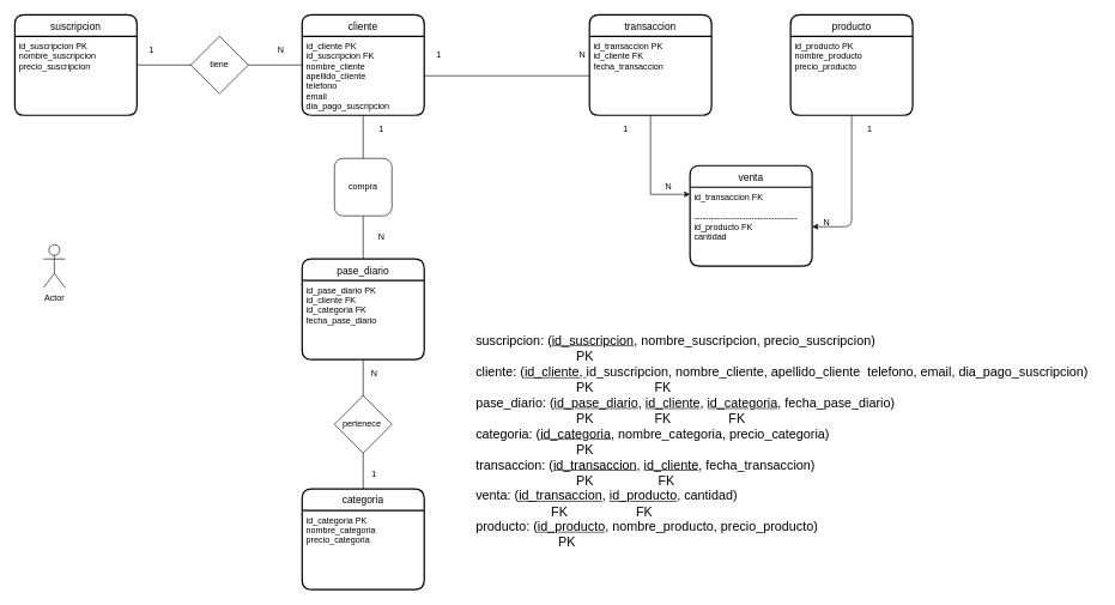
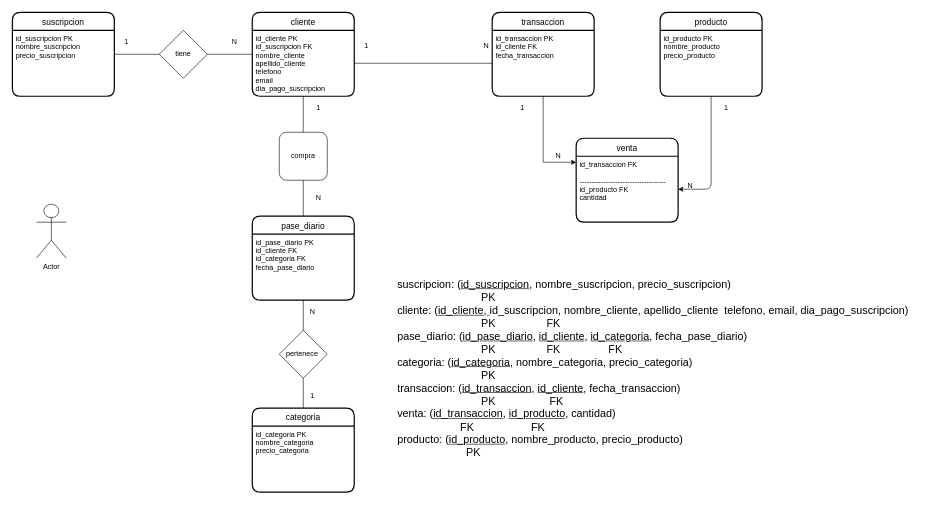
  <mxCell id="0" />
  <mxCell id="1" parent="0" />
  <mxCell id="2" value="cliente" style="swimlane;childLayout=stackLayout;horizontal=1;startSize=30;horizontalStack=0;rounded=1;fontSize=14;fontStyle=0;strokeWidth=2;resizeParent=0;resizeLast=1;shadow=0;dashed=0;align=center;" parent="1" vertex="1"><mxGeometry x="420" y="20" width="170" height="140" as="geometry" /></mxCell>
  <mxCell id="3" value="id_cliente PK&#10;id_suscripcion FK&#10;nombre_cliente&#10;apellido_cliente&#10;telefono&#10;email&#10;dia_pago_suscripcion&#10;" style="align=left;strokeColor=none;fillColor=none;spacingLeft=4;fontSize=12;verticalAlign=top;resizable=0;rotatable=0;part=1;" parent="2" vertex="1"><mxGeometry y="30" width="170" height="110" as="geometry" /></mxCell>
  <mxCell id="4" value="" style="line;strokeWidth=1;fillColor=none;align=left;verticalAlign=middle;spacingTop=-1;spacingLeft=3;spacingRight=3;rotatable=0;labelPosition=right;points=[];portConstraint=eastwest;" parent="1" vertex="1"><mxGeometry x="190" y="86" width="230" height="8" as="geometry" /></mxCell>
  <mxCell id="5" value="1" style="text;html=1;resizable=0;autosize=1;align=center;verticalAlign=middle;points=[];fillColor=none;strokeColor=none;rounded=0;" parent="1" vertex="1"><mxGeometry x="200" y="60" width="20" height="20" as="geometry" /></mxCell>
  <mxCell id="6" value="N" style="text;html=1;resizable=0;autosize=1;align=center;verticalAlign=middle;points=[];fillColor=none;strokeColor=none;rounded=0;" parent="1" vertex="1"><mxGeometry x="380" y="60" width="20" height="20" as="geometry" /></mxCell>
  <mxCell id="7" value="pase_diario" style="swimlane;childLayout=stackLayout;horizontal=1;startSize=30;horizontalStack=0;rounded=1;fontSize=14;fontStyle=0;strokeWidth=2;resizeParent=0;resizeLast=1;shadow=0;dashed=0;align=center;" parent="1" vertex="1"><mxGeometry x="420" y="360" width="170" height="140" as="geometry" /></mxCell>
  <mxCell id="8" value="id_pase_diario PK&#10;id_cliente FK&#10;id_categoria FK&#10;fecha_pase_diario&#10;&#10;&#10;" style="align=left;strokeColor=none;fillColor=none;spacingLeft=4;fontSize=12;verticalAlign=top;resizable=0;rotatable=0;part=1;" parent="7" vertex="1"><mxGeometry y="30" width="170" height="110" as="geometry" /></mxCell>
  <mxCell id="9" value="" style="endArrow=none;html=1;entryX=0.5;entryY=1;entryDx=0;entryDy=0;" parent="1" source="7" target="3" edge="1"><mxGeometry width="50" height="50" relative="1" as="geometry"><mxPoint x="750" y="360" as="sourcePoint" /><mxPoint x="800" y="310" as="targetPoint" /></mxGeometry></mxCell>
  <mxCell id="10" value="N" style="text;html=1;resizable=0;autosize=1;align=center;verticalAlign=middle;points=[];fillColor=none;strokeColor=none;rounded=0;" parent="1" vertex="1"><mxGeometry x="520" y="320" width="20" height="20" as="geometry" /></mxCell>
  <mxCell id="11" value="1" style="text;html=1;resizable=0;autosize=1;align=center;verticalAlign=middle;points=[];fillColor=none;strokeColor=none;rounded=0;" parent="1" vertex="1"><mxGeometry x="520" y="170" width="20" height="20" as="geometry" /></mxCell>
  <mxCell id="12" value="" style="endArrow=none;html=1;entryX=0.5;entryY=1;entryDx=0;entryDy=0;exitX=0.5;exitY=0;exitDx=0;exitDy=0;" parent="1" source="14" target="8" edge="1"><mxGeometry width="50" height="50" relative="1" as="geometry"><mxPoint x="500" y="590" as="sourcePoint" /><mxPoint x="720" y="550" as="targetPoint" /></mxGeometry></mxCell>
  <mxCell id="13" style="edgeStyle=none;rounded=0;orthogonalLoop=1;jettySize=auto;html=1;" parent="1" source="14" edge="1"><mxGeometry relative="1" as="geometry"><mxPoint x="505" y="680" as="targetPoint" /></mxGeometry></mxCell>
  <mxCell id="14" value="categoria" style="swimlane;childLayout=stackLayout;horizontal=1;startSize=30;horizontalStack=0;rounded=1;fontSize=14;fontStyle=0;strokeWidth=2;resizeParent=0;resizeLast=1;shadow=0;dashed=0;align=center;" parent="1" vertex="1"><mxGeometry x="420" y="680" width="170" height="140" as="geometry" /></mxCell>
  <mxCell id="15" value="id_categoria PK&#10;nombre_categoria&#10;precio_categoria&#10;&#10;&#10;" style="align=left;strokeColor=none;fillColor=none;spacingLeft=4;fontSize=12;verticalAlign=top;resizable=0;rotatable=0;part=1;" parent="14" vertex="1"><mxGeometry y="30" width="170" height="110" as="geometry" /></mxCell>
  <mxCell id="16" value="N" style="text;html=1;resizable=0;autosize=1;align=center;verticalAlign=middle;points=[];fillColor=none;strokeColor=none;rounded=0;" parent="1" vertex="1"><mxGeometry x="510" y="510" width="20" height="20" as="geometry" /></mxCell>
  <mxCell id="17" value="1" style="text;html=1;resizable=0;autosize=1;align=center;verticalAlign=middle;points=[];fillColor=none;strokeColor=none;rounded=0;" parent="1" vertex="1"><mxGeometry x="510" y="650" width="20" height="20" as="geometry" /></mxCell>
  <mxCell id="18" value="suscripcion" style="swimlane;childLayout=stackLayout;horizontal=1;startSize=30;horizontalStack=0;rounded=1;fontSize=14;fontStyle=0;strokeWidth=2;resizeParent=0;resizeLast=1;shadow=0;dashed=0;align=center;" parent="1" vertex="1"><mxGeometry x="20" y="20" width="170" height="140" as="geometry" /></mxCell>
  <mxCell id="19" value="id_suscripcion PK&#10;nombre_suscripcion&#10;precio_suscripcion&#10;&#10;&#10;" style="align=left;strokeColor=none;fillColor=none;spacingLeft=4;fontSize=12;verticalAlign=top;resizable=0;rotatable=0;part=1;" parent="18" vertex="1"><mxGeometry y="30" width="170" height="110" as="geometry" /></mxCell>
  <mxCell id="20" value="transaccion" style="swimlane;childLayout=stackLayout;horizontal=1;startSize=30;horizontalStack=0;rounded=1;fontSize=14;fontStyle=0;strokeWidth=2;resizeParent=0;resizeLast=1;shadow=0;dashed=0;align=center;" parent="1" vertex="1"><mxGeometry x="820" y="20" width="170" height="140" as="geometry" /></mxCell>
  <mxCell id="21" value="id_transaccion PK&#10;id_cliente FK&#10;fecha_transaccion&#10;&#10;" style="align=left;strokeColor=none;fillColor=none;spacingLeft=4;fontSize=12;verticalAlign=top;resizable=0;rotatable=0;part=1;" parent="20" vertex="1"><mxGeometry y="30" width="170" height="110" as="geometry" /></mxCell>
  <mxCell id="22" value="1" style="text;html=1;resizable=0;autosize=1;align=center;verticalAlign=middle;points=[];fillColor=none;strokeColor=none;rounded=0;" parent="1" vertex="1"><mxGeometry x="600" y="66" width="20" height="20" as="geometry" /></mxCell>
  <mxCell id="23" value="N" style="text;html=1;resizable=0;autosize=1;align=center;verticalAlign=middle;points=[];fillColor=none;strokeColor=none;rounded=0;" parent="1" vertex="1"><mxGeometry x="800" y="66" width="20" height="20" as="geometry" /></mxCell>
  <mxCell id="24" value="" style="endArrow=none;html=1;entryX=0;entryY=0.5;entryDx=0;entryDy=0;exitX=1;exitY=0.5;exitDx=0;exitDy=0;" parent="1" source="3" target="21" edge="1"><mxGeometry width="50" height="50" relative="1" as="geometry"><mxPoint x="610" y="200" as="sourcePoint" /><mxPoint x="660" y="150" as="targetPoint" /></mxGeometry></mxCell>
  <mxCell id="25" value="producto" style="swimlane;childLayout=stackLayout;horizontal=1;startSize=30;horizontalStack=0;rounded=1;fontSize=14;fontStyle=0;strokeWidth=2;resizeParent=0;resizeLast=1;shadow=0;dashed=0;align=center;" parent="1" vertex="1"><mxGeometry x="1100" y="20" width="170" height="140" as="geometry" /></mxCell>
  <mxCell id="26" value="id_producto PK&#10;nombre_producto&#10;precio_producto&#10;&#10;&#10;" style="align=left;strokeColor=none;fillColor=none;spacingLeft=4;fontSize=12;verticalAlign=top;resizable=0;rotatable=0;part=1;" parent="25" vertex="1"><mxGeometry y="30" width="170" height="110" as="geometry" /></mxCell>
  <mxCell id="27" value="venta" style="swimlane;childLayout=stackLayout;horizontal=1;startSize=30;horizontalStack=0;rounded=1;fontSize=14;fontStyle=0;strokeWidth=2;resizeParent=0;resizeLast=1;shadow=0;dashed=0;align=center;" parent="1" vertex="1"><mxGeometry x="960" y="230" width="170" height="140" as="geometry" /></mxCell>
  <mxCell id="28" value="id_transaccion FK&#10;&#10;------------------------------------&#10;id_producto FK&#10;cantidad&#10;&#10;&#10;" style="align=left;strokeColor=none;fillColor=none;spacingLeft=4;fontSize=12;verticalAlign=top;resizable=0;rotatable=0;part=1;" parent="27" vertex="1"><mxGeometry y="30" width="170" height="110" as="geometry" /></mxCell>
  <mxCell id="29" style="edgeStyle=orthogonalEdgeStyle;rounded=0;orthogonalLoop=1;jettySize=auto;html=1;" parent="1" source="21" edge="1"><mxGeometry relative="1" as="geometry"><mxPoint x="960" y="270" as="targetPoint" /><Array as="points"><mxPoint x="905" y="270" /><mxPoint x="960" y="270" /></Array></mxGeometry></mxCell>
  <mxCell id="30" value="1" style="text;html=1;resizable=0;autosize=1;align=center;verticalAlign=middle;points=[];fillColor=none;strokeColor=none;rounded=0;" parent="1" vertex="1"><mxGeometry x="860" y="170" width="20" height="20" as="geometry" /></mxCell>
  <mxCell id="31" value="N" style="text;html=1;resizable=0;autosize=1;align=center;verticalAlign=middle;points=[];fillColor=none;strokeColor=none;rounded=0;" parent="1" vertex="1"><mxGeometry x="920" y="250" width="20" height="20" as="geometry" /></mxCell>
  <mxCell id="32" value="1" style="text;html=1;resizable=0;autosize=1;align=center;verticalAlign=middle;points=[];fillColor=none;strokeColor=none;rounded=0;" parent="1" vertex="1"><mxGeometry x="1200" y="170" width="20" height="20" as="geometry" /></mxCell>
  <mxCell id="33" value="N" style="text;html=1;resizable=0;autosize=1;align=center;verticalAlign=middle;points=[];fillColor=none;strokeColor=none;rounded=0;" parent="1" vertex="1"><mxGeometry x="1140" y="300" width="20" height="20" as="geometry" /></mxCell>
  <mxCell id="34" value="tiene" style="rhombus;whiteSpace=wrap;html=1;" parent="1" vertex="1"><mxGeometry x="265" y="50" width="80" height="80" as="geometry" /></mxCell>
  <mxCell id="35" value="compra" style="whiteSpace=wrap;html=1;rounded=1;" parent="1" vertex="1"><mxGeometry x="465" y="220" width="80" height="80" as="geometry" /></mxCell>
  <mxCell id="36" value="pertenece&amp;nbsp;" style="rhombus;whiteSpace=wrap;html=1;" parent="1" vertex="1"><mxGeometry x="465" y="550" width="80" height="80" as="geometry" /></mxCell>
  <mxCell id="37" value="" style="endArrow=classic;html=1;exitX=0.5;exitY=1;exitDx=0;exitDy=0;entryX=1;entryY=0.5;entryDx=0;entryDy=0;" parent="1" source="26" target="28" edge="1"><mxGeometry width="50" height="50" relative="1" as="geometry"><mxPoint x="1040" y="300" as="sourcePoint" /><mxPoint x="1090" y="250" as="targetPoint" /><Array as="points"><mxPoint x="1185" y="315" /><mxPoint x="1150" y="315" /></Array></mxGeometry></mxCell>
  <mxCell id="38" value="&lt;font style=&quot;font-size: 18px&quot;&gt;suscripcion: (&lt;u&gt;id_suscripcion&lt;/u&gt;, nombre_suscripcion, precio_suscripcion)&lt;br&gt;&amp;nbsp; &amp;nbsp; &amp;nbsp; &amp;nbsp; &amp;nbsp; &amp;nbsp; &amp;nbsp; &amp;nbsp; &amp;nbsp; &amp;nbsp; &amp;nbsp; &amp;nbsp; &amp;nbsp; &amp;nbsp; PK&lt;br&gt;cliente: (&lt;u&gt;id_cliente, &lt;/u&gt;id_suscripcion, nombre_cliente, apellido_cliente&amp;nbsp; telefono, email, dia_pago_suscripcion)&lt;br&gt;&amp;nbsp; &amp;nbsp; &amp;nbsp; &amp;nbsp; &amp;nbsp; &amp;nbsp; &amp;nbsp; &amp;nbsp; &amp;nbsp; &amp;nbsp; &amp;nbsp; &amp;nbsp; &amp;nbsp; &amp;nbsp; PK&amp;nbsp; &amp;nbsp; &amp;nbsp; &amp;nbsp; &amp;nbsp; &amp;nbsp; &amp;nbsp; &amp;nbsp; &amp;nbsp;FK&lt;br&gt;pase_diario: (&lt;u&gt;id_pase_diario&lt;/u&gt;, &lt;u&gt;id_cliente&lt;/u&gt;, &lt;u&gt;id_categoria&lt;/u&gt;, fecha_pase_diario)&lt;br&gt;&amp;nbsp; &amp;nbsp; &amp;nbsp; &amp;nbsp; &amp;nbsp; &amp;nbsp; &amp;nbsp; &amp;nbsp; &amp;nbsp; &amp;nbsp; &amp;nbsp; &amp;nbsp; &amp;nbsp; &amp;nbsp; PK&amp;nbsp; &amp;nbsp; &amp;nbsp; &amp;nbsp; &amp;nbsp; &amp;nbsp; &amp;nbsp; &amp;nbsp; &amp;nbsp;FK&amp;nbsp; &amp;nbsp; &amp;nbsp; &amp;nbsp; &amp;nbsp; &amp;nbsp; &amp;nbsp; &amp;nbsp; FK&lt;br&gt;categoria: (&lt;u&gt;id_categoria&lt;/u&gt;, nombre_categoria, precio_categoria)&lt;br&gt;&amp;nbsp; &amp;nbsp; &amp;nbsp; &amp;nbsp; &amp;nbsp; &amp;nbsp; &amp;nbsp; &amp;nbsp; &amp;nbsp; &amp;nbsp; &amp;nbsp; &amp;nbsp; &amp;nbsp; &amp;nbsp; PK&lt;br&gt;transaccion: (&lt;u&gt;id_transaccion&lt;/u&gt;, &lt;u&gt;id_cliente&lt;/u&gt;, fecha_transaccion)&lt;br&gt;&amp;nbsp; &amp;nbsp; &amp;nbsp; &amp;nbsp; &amp;nbsp; &amp;nbsp; &amp;nbsp; &amp;nbsp; &amp;nbsp; &amp;nbsp; &amp;nbsp; &amp;nbsp; &amp;nbsp; &amp;nbsp; PK&amp;nbsp; &amp;nbsp; &amp;nbsp; &amp;nbsp; &amp;nbsp; &amp;nbsp; &amp;nbsp; &amp;nbsp; &amp;nbsp; FK&lt;br&gt;venta: (&lt;u&gt;id_transaccion&lt;/u&gt;, &lt;u&gt;id_producto&lt;/u&gt;, cantidad)&lt;br&gt;&amp;nbsp; &amp;nbsp; &amp;nbsp; &amp;nbsp; &amp;nbsp; &amp;nbsp; &amp;nbsp; &amp;nbsp; &amp;nbsp; &amp;nbsp; &amp;nbsp;FK&amp;nbsp; &amp;nbsp; &amp;nbsp; &amp;nbsp; &amp;nbsp; &amp;nbsp; &amp;nbsp; &amp;nbsp; &amp;nbsp; &amp;nbsp;FK&lt;br&gt;producto: (&lt;u&gt;id_producto&lt;/u&gt;, nombre_producto, precio_producto)&lt;br&gt;&amp;nbsp; &amp;nbsp; &amp;nbsp; &amp;nbsp; &amp;nbsp; &amp;nbsp; &amp;nbsp; &amp;nbsp; &amp;nbsp; &amp;nbsp; &amp;nbsp; &amp;nbsp;PK&lt;br&gt;&lt;/font&gt;" style="text;html=1;strokeColor=none;fillColor=none;align=left;verticalAlign=middle;whiteSpace=wrap;rounded=0;" parent="1" vertex="1"><mxGeometry x="660" y="450" width="870" height="330" as="geometry" /></mxCell>
- <mxCell id="39" value="Actor" style="shape=umlActor;verticalLabelPosition=bottom;verticalAlign=top;html=1;outlineConnect=0;" vertex="1" parent="1"><mxGeometry x="60" y="340" width="30" height="60" as="geometry" /></mxCell>
+ <mxCell id="39" value="Actor" style="shape=umlActor;verticalLabelPosition=bottom;verticalAlign=top;html=1;outlineConnect=0;" vertex="1" parent="1"><mxGeometry x="60" y="340" width="50" height="90" as="geometry" /></mxCell>
